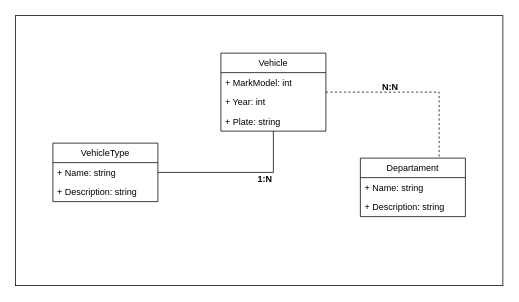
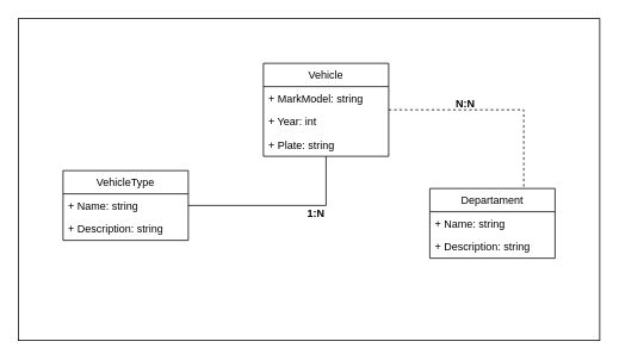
  <mxCell id="0" />
  <mxCell id="1" parent="0" />
  <mxCell id="2" value="" style="rounded=0;whiteSpace=wrap;html=1;" vertex="1" parent="1"><mxGeometry x="20" y="20" width="650" height="360" as="geometry" /></mxCell>
  <mxCell id="3" value="Vehicle" style="swimlane;fontStyle=0;childLayout=stackLayout;horizontal=1;startSize=26;fillColor=none;horizontalStack=0;resizeParent=1;resizeParentMax=0;resizeLast=0;collapsible=1;marginBottom=0;whiteSpace=wrap;html=1;" vertex="1" parent="1"><mxGeometry x="294" y="70" width="140" height="104" as="geometry" /></mxCell>
- <mxCell id="4" value="+ MarkModel: int" style="text;strokeColor=none;fillColor=none;align=left;verticalAlign=top;spacingLeft=4;spacingRight=4;overflow=hidden;rotatable=0;points=[[0,0.5],[1,0.5]];portConstraint=eastwest;whiteSpace=wrap;html=1;" vertex="1" parent="3"><mxGeometry y="26" width="140" height="26" as="geometry" /></mxCell>
+ <mxCell id="4" value="+ MarkModel: string" style="text;strokeColor=none;fillColor=none;align=left;verticalAlign=top;spacingLeft=4;spacingRight=4;overflow=hidden;rotatable=0;points=[[0,0.5],[1,0.5]];portConstraint=eastwest;whiteSpace=wrap;html=1;" vertex="1" parent="3"><mxGeometry y="26" width="140" height="26" as="geometry" /></mxCell>
  <mxCell id="5" value="+ Year: int" style="text;strokeColor=none;fillColor=none;align=left;verticalAlign=top;spacingLeft=4;spacingRight=4;overflow=hidden;rotatable=0;points=[[0,0.5],[1,0.5]];portConstraint=eastwest;whiteSpace=wrap;html=1;" vertex="1" parent="3"><mxGeometry y="52" width="140" height="26" as="geometry" /></mxCell>
  <mxCell id="6" value="+ Plate: string" style="text;strokeColor=none;fillColor=none;align=left;verticalAlign=top;spacingLeft=4;spacingRight=4;overflow=hidden;rotatable=0;points=[[0,0.5],[1,0.5]];portConstraint=eastwest;whiteSpace=wrap;html=1;" vertex="1" parent="3"><mxGeometry y="78" width="140" height="26" as="geometry" /></mxCell>
  <mxCell id="7" style="edgeStyle=orthogonalEdgeStyle;rounded=0;orthogonalLoop=1;jettySize=auto;html=1;endArrow=none;startFill=0;" edge="1" parent="1" source="8" target="3"><mxGeometry relative="1" as="geometry" /></mxCell>
  <mxCell id="8" value="VehicleType" style="swimlane;fontStyle=0;childLayout=stackLayout;horizontal=1;startSize=26;fillColor=none;horizontalStack=0;resizeParent=1;resizeParentMax=0;resizeLast=0;collapsible=1;marginBottom=0;whiteSpace=wrap;html=1;" vertex="1" parent="1"><mxGeometry x="70" y="190" width="140" height="78" as="geometry" /></mxCell>
  <mxCell id="9" value="+ Name: string" style="text;strokeColor=none;fillColor=none;align=left;verticalAlign=top;spacingLeft=4;spacingRight=4;overflow=hidden;rotatable=0;points=[[0,0.5],[1,0.5]];portConstraint=eastwest;whiteSpace=wrap;html=1;" vertex="1" parent="8"><mxGeometry y="26" width="140" height="26" as="geometry" /></mxCell>
  <mxCell id="10" value="+ Description: string" style="text;strokeColor=none;fillColor=none;align=left;verticalAlign=top;spacingLeft=4;spacingRight=4;overflow=hidden;rotatable=0;points=[[0,0.5],[1,0.5]];portConstraint=eastwest;whiteSpace=wrap;html=1;" vertex="1" parent="8"><mxGeometry y="52" width="140" height="26" as="geometry" /></mxCell>
  <mxCell id="11" value="Departament" style="swimlane;fontStyle=0;childLayout=stackLayout;horizontal=1;startSize=26;fillColor=none;horizontalStack=0;resizeParent=1;resizeParentMax=0;resizeLast=0;collapsible=1;marginBottom=0;whiteSpace=wrap;html=1;" vertex="1" parent="1"><mxGeometry x="480" y="210" width="140" height="78" as="geometry" /></mxCell>
  <mxCell id="12" value="+ Name: string" style="text;strokeColor=none;fillColor=none;align=left;verticalAlign=top;spacingLeft=4;spacingRight=4;overflow=hidden;rotatable=0;points=[[0,0.5],[1,0.5]];portConstraint=eastwest;whiteSpace=wrap;html=1;" vertex="1" parent="11"><mxGeometry y="26" width="140" height="26" as="geometry" /></mxCell>
  <mxCell id="13" value="+ Description: string" style="text;strokeColor=none;fillColor=none;align=left;verticalAlign=top;spacingLeft=4;spacingRight=4;overflow=hidden;rotatable=0;points=[[0,0.5],[1,0.5]];portConstraint=eastwest;whiteSpace=wrap;html=1;" vertex="1" parent="11"><mxGeometry y="52" width="140" height="26" as="geometry" /></mxCell>
  <mxCell id="14" style="edgeStyle=orthogonalEdgeStyle;rounded=0;orthogonalLoop=1;jettySize=auto;html=1;entryX=0.75;entryY=0;entryDx=0;entryDy=0;endArrow=none;startFill=0;dashed=1;" edge="1" parent="1" source="3" target="11"><mxGeometry relative="1" as="geometry" /></mxCell>
  <mxCell id="15" value="1:N" style="text;html=1;align=center;verticalAlign=middle;whiteSpace=wrap;rounded=0;fontStyle=1" vertex="1" parent="1"><mxGeometry x="323" y="223" width="60" height="30" as="geometry" /></mxCell>
  <mxCell id="16" value="N:N" style="text;html=1;align=center;verticalAlign=middle;whiteSpace=wrap;rounded=0;fontStyle=1" vertex="1" parent="1"><mxGeometry x="490" y="100" width="60" height="30" as="geometry" /></mxCell>
